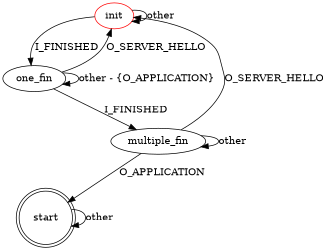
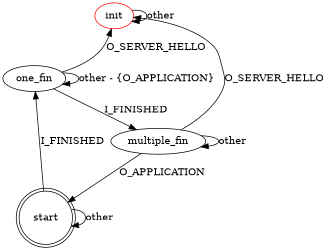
  digraph {
    init [color=red]
    one_fin
    multiple_fin
    n4 [label=start shape=doublecircle]
    init -> init [label=other]
-   init -> one_fin [label=I_FINISHED]
+   n4 -> one_fin [label=I_FINISHED]
    one_fin -> init [label=O_SERVER_HELLO]
    one_fin -> one_fin [label="other - {O_APPLICATION}"]
    one_fin -> multiple_fin [label=I_FINISHED]
    multiple_fin -> init [label=O_SERVER_HELLO]
    multiple_fin -> multiple_fin [label=other]
    multiple_fin -> n4 [label=O_APPLICATION]
    n4 -> n4 [label=other]
  }
